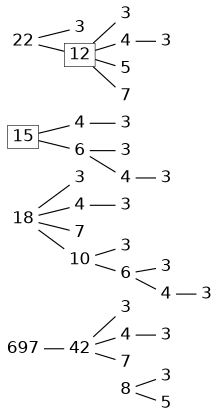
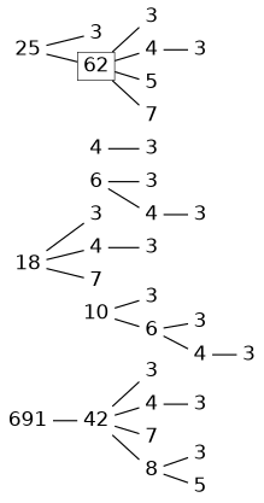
  digraph {
    nodesep=0.1
    rankdir=LR
    node [fontname=Helvetica fontsize=30 shape=plaintext]
    edge [dir=none style=bold]
-   n1 [height=0.25 label=697 width=0.25]
+   n1 [height=0.25 label=691 width=0.25]
    n2 [height=0.25 label=42 width=0.25]
    n3 [height=0.25 label=18 width=0.25]
    n4 [height=0.25 label=3 width=0.25]
    n5 [height=0.25 label=4 width=0.25]
    n6 [height=0.25 label=7 width=0.25]
    n7 [height=0.25 label=10 width=0.25]
    n8 [height=0.25 label=3 width=0.25]
    n9 [height=0.25 label=4 width=0.25]
    n10 [height=0.25 label=7 width=0.25]
    n11 [height=0.25 label=8 width=0.25]
    n12 [height=0.25 label=3 width=0.25]
    n13 [height=0.25 label=3 width=0.25]
    n14 [height=0.25 label=6 width=0.25]
    n15 [height=0.25 label=3 width=0.25]
    n16 [height=0.25 label=4 width=0.25]
    n17 [height=0.25 label=3 width=0.25]
    n18 [height=0.25 label=3 width=0.25]
    n19 [height=0.25 label=3 width=0.25]
    n20 [height=0.25 label=5 width=0.25]
-   n21 [height=0.25 label=15 shape=box width=0.25]
    n22 [height=0.25 label=4 width=0.25]
    n23 [height=0.25 label=6 width=0.25]
-   n24 [height=0.25 label=22 width=0.25]
+   n24 [height=0.25 label=25 width=0.25]
    n25 [height=0.25 label=3 width=0.25]
-   n26 [height=0.25 label=12 shape=box width=0.25]
+   n26 [height=0.25 label=62 shape=box width=0.25]
    n27 [height=0.25 label=3 width=0.25]
    n28 [height=0.25 label=3 width=0.25]
    n29 [height=0.25 label=4 width=0.25]
    n30 [height=0.25 label=3 width=0.25]
    n31 [height=0.25 label=3 width=0.25]
    n32 [height=0.25 label=4 width=0.25]
    n33 [height=0.25 label=5 width=0.25]
    n34 [height=0.25 label=7 width=0.25]
    n35 [height=0.25 label=3 width=0.25]
    n1 -> n2
    n2 -> n8
    n2 -> n9
    n2 -> n10
+   n2 -> n11
    n3 -> n4
    n3 -> n5
    n3 -> n6
-   n3 -> n7
    n5 -> n12
    n7 -> n13
    n7 -> n14
    n9 -> n18
    n11 -> n19
    n11 -> n20
    n14 -> n15
    n14 -> n16
    n16 -> n17
-   n21 -> n22
-   n21 -> n23
    n22 -> n27
    n23 -> n28
    n23 -> n29
    n24 -> n25
    n24 -> n26
    n26 -> n31
    n26 -> n32
    n26 -> n33
    n26 -> n34
    n29 -> n30
    n32 -> n35
  }
